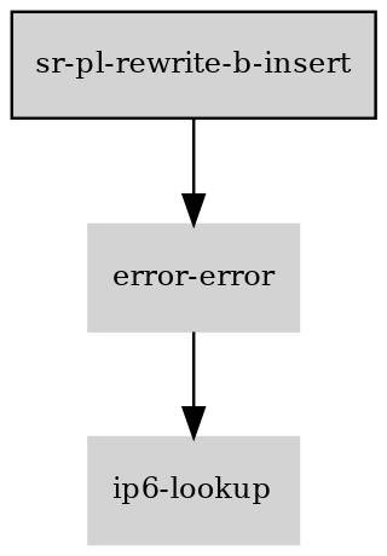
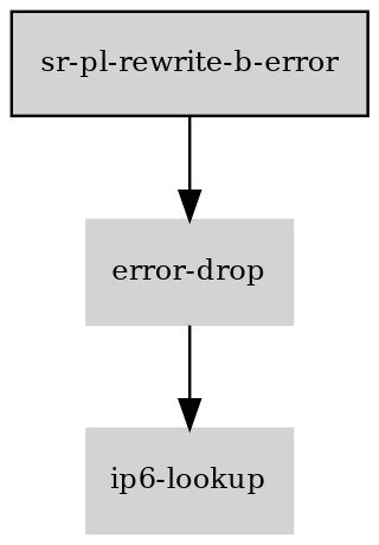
  digraph {
    fontname="DejaVu Serif"
    rankdir=TB
    node [color=lightgray fillcolor=lightgray fontcolor=black fontname="DejaVu Serif" fontsize=10 shape=box style=filled]
    edge [fontname="DejaVu Serif" fontsize=8]
-   "sr-pl-rewrite-b-insert" [color=black]
-   "error-drop" [label="error-error"]
+   "sr-pl-rewrite-b-insert" [color=black label="sr-pl-rewrite-b-error"]
+   "error-drop"
    "ip6-lookup"
    "sr-pl-rewrite-b-insert" -> "error-drop"
    "error-drop" -> "ip6-lookup"
  }
